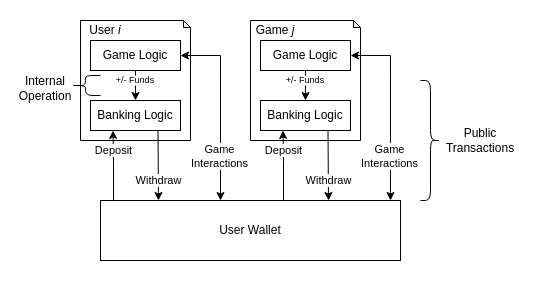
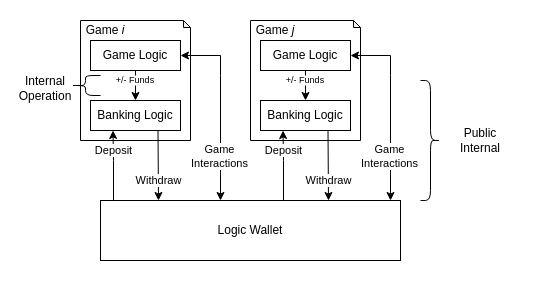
  <mxCell id="0" />
  <mxCell id="1" parent="0" />
- <mxCell id="2" value="User Wallet" style="rounded=0;whiteSpace=wrap;html=1;fillColor=default;" vertex="1" parent="1"><mxGeometry x="100" y="200" width="300" height="60" as="geometry" /></mxCell>
+ <mxCell id="2" value="Logic Wallet" style="rounded=0;whiteSpace=wrap;html=1;fillColor=default;" vertex="1" parent="1"><mxGeometry x="100" y="200" width="300" height="60" as="geometry" /></mxCell>
  <mxCell id="3" value="" style="shape=note;whiteSpace=wrap;html=1;backgroundOutline=1;darkOpacity=0.05;size=7;" vertex="1" parent="1"><mxGeometry x="80" y="20" width="110" height="120" as="geometry" /></mxCell>
  <mxCell id="4" style="edgeStyle=orthogonalEdgeStyle;rounded=0;orthogonalLoop=1;jettySize=auto;html=1;exitX=1;exitY=0.5;exitDx=0;exitDy=0;startArrow=classic;startFill=1;endArrow=classic;endFill=1;" edge="1" parent="1" source="7"><mxGeometry relative="1" as="geometry"><mxPoint x="220" y="200" as="targetPoint" /><Array as="points"><mxPoint x="220" y="75" /><mxPoint x="220" y="180" /></Array></mxGeometry></mxCell>
  <mxCell id="5" value="Game&lt;br&gt;Interactions" style="edgeLabel;html=1;align=center;verticalAlign=middle;resizable=0;points=[];" vertex="1" connectable="0" parent="4"><mxGeometry x="0.522" y="-2" relative="1" as="geometry"><mxPoint y="-1" as="offset" /></mxGeometry></mxCell>
  <mxCell id="6" style="edgeStyle=orthogonalEdgeStyle;rounded=0;orthogonalLoop=1;jettySize=auto;html=1;exitX=0.5;exitY=1;exitDx=0;exitDy=0;entryX=0.5;entryY=0;entryDx=0;entryDy=0;startArrow=none;startFill=0;endArrow=classic;endFill=1;" edge="1" parent="1" source="23" target="8"><mxGeometry relative="1" as="geometry" /></mxCell>
  <mxCell id="7" value="Game Logic" style="rounded=0;whiteSpace=wrap;html=1;" vertex="1" parent="1"><mxGeometry x="90" y="40" width="90" height="30" as="geometry" /></mxCell>
  <mxCell id="8" value="Banking Logic" style="rounded=0;whiteSpace=wrap;html=1;" vertex="1" parent="1"><mxGeometry x="90" y="100" width="90" height="30" as="geometry" /></mxCell>
  <mxCell id="9" value="Deposit" style="endArrow=classic;html=1;rounded=0;entryX=0.25;entryY=1;entryDx=0;entryDy=0;" edge="1" parent="1" target="8"><mxGeometry x="0.429" width="50" height="50" relative="1" as="geometry"><mxPoint x="113" y="200" as="sourcePoint" /><mxPoint x="170" y="180" as="targetPoint" /><Array as="points"><mxPoint x="113" y="160" /></Array><mxPoint as="offset" /></mxGeometry></mxCell>
  <mxCell id="10" value="Withdraw" style="endArrow=none;html=1;rounded=0;entryX=0.75;entryY=1;entryDx=0;entryDy=0;startArrow=classic;startFill=1;endFill=0;" edge="1" parent="1" target="8"><mxGeometry x="-0.428" width="50" height="50" relative="1" as="geometry"><mxPoint x="158" y="200" as="sourcePoint" /><mxPoint x="180" y="160" as="targetPoint" /><mxPoint as="offset" /></mxGeometry></mxCell>
- <mxCell id="11" value="User &lt;i&gt;i&lt;/i&gt;" style="text;html=1;strokeColor=none;fillColor=none;align=center;verticalAlign=middle;whiteSpace=wrap;rounded=0;" vertex="1" parent="1"><mxGeometry x="80" y="20" width="50" height="20" as="geometry" /></mxCell>
+ <mxCell id="11" value="Game &lt;i&gt;i&lt;/i&gt;" style="text;html=1;strokeColor=none;fillColor=none;align=center;verticalAlign=middle;whiteSpace=wrap;rounded=0;" vertex="1" parent="1"><mxGeometry x="80" y="20" width="50" height="20" as="geometry" /></mxCell>
  <mxCell id="12" value="" style="shape=note;whiteSpace=wrap;html=1;backgroundOutline=1;darkOpacity=0.05;size=7;" vertex="1" parent="1"><mxGeometry x="250" y="20" width="110" height="120" as="geometry" /></mxCell>
  <mxCell id="13" style="edgeStyle=orthogonalEdgeStyle;rounded=0;orthogonalLoop=1;jettySize=auto;html=1;exitX=1;exitY=0.5;exitDx=0;exitDy=0;startArrow=classic;startFill=1;endArrow=classic;endFill=1;" edge="1" parent="1" source="16"><mxGeometry relative="1" as="geometry"><mxPoint x="390" y="200" as="targetPoint" /><Array as="points"><mxPoint x="390" y="75" /><mxPoint x="390" y="180" /></Array></mxGeometry></mxCell>
  <mxCell id="14" value="Game&lt;br&gt;Interactions" style="edgeLabel;html=1;align=center;verticalAlign=middle;resizable=0;points=[];" vertex="1" connectable="0" parent="13"><mxGeometry x="0.522" y="-2" relative="1" as="geometry"><mxPoint y="-1" as="offset" /></mxGeometry></mxCell>
  <mxCell id="15" style="edgeStyle=orthogonalEdgeStyle;rounded=0;orthogonalLoop=1;jettySize=auto;html=1;exitX=0.5;exitY=1;exitDx=0;exitDy=0;entryX=0.5;entryY=0;entryDx=0;entryDy=0;startArrow=none;startFill=0;endArrow=classic;endFill=1;" edge="1" parent="1" source="25" target="17"><mxGeometry relative="1" as="geometry" /></mxCell>
  <mxCell id="16" value="Game Logic" style="rounded=0;whiteSpace=wrap;html=1;" vertex="1" parent="1"><mxGeometry x="260" y="40" width="90" height="30" as="geometry" /></mxCell>
  <mxCell id="17" value="Banking Logic" style="rounded=0;whiteSpace=wrap;html=1;" vertex="1" parent="1"><mxGeometry x="260" y="100" width="90" height="30" as="geometry" /></mxCell>
  <mxCell id="18" value="Deposit" style="endArrow=classic;html=1;rounded=0;entryX=0.25;entryY=1;entryDx=0;entryDy=0;" edge="1" parent="1" target="17"><mxGeometry x="0.429" width="50" height="50" relative="1" as="geometry"><mxPoint x="283" y="200" as="sourcePoint" /><mxPoint x="340" y="180" as="targetPoint" /><Array as="points"><mxPoint x="283" y="160" /></Array><mxPoint as="offset" /></mxGeometry></mxCell>
  <mxCell id="19" value="Withdraw" style="endArrow=none;html=1;rounded=0;entryX=0.75;entryY=1;entryDx=0;entryDy=0;startArrow=classic;startFill=1;endFill=0;" edge="1" parent="1" target="17"><mxGeometry x="-0.428" width="50" height="50" relative="1" as="geometry"><mxPoint x="328" y="200" as="sourcePoint" /><mxPoint x="350" y="160" as="targetPoint" /><mxPoint as="offset" /></mxGeometry></mxCell>
  <mxCell id="20" value="Game &lt;i&gt;j&lt;/i&gt;" style="text;html=1;strokeColor=none;fillColor=none;align=center;verticalAlign=middle;whiteSpace=wrap;rounded=0;" vertex="1" parent="1"><mxGeometry x="250" y="20" width="50" height="20" as="geometry" /></mxCell>
  <mxCell id="21" value="" style="shape=curlyBracket;whiteSpace=wrap;html=1;rounded=1;flipH=1;fillColor=default;" vertex="1" parent="1"><mxGeometry x="420" y="80" width="20" height="120" as="geometry" /></mxCell>
- <mxCell id="22" value="Public&lt;br&gt;Transactions" style="text;html=1;strokeColor=none;fillColor=none;align=center;verticalAlign=middle;whiteSpace=wrap;rounded=0;" vertex="1" parent="1"><mxGeometry x="440" y="126.25" width="80" height="27.5" as="geometry" /></mxCell>
+ <mxCell id="22" value="Public&lt;br&gt;Internal" style="text;html=1;strokeColor=none;fillColor=none;align=center;verticalAlign=middle;whiteSpace=wrap;rounded=0;" vertex="1" parent="1"><mxGeometry x="440" y="126.25" width="80" height="27.5" as="geometry" /></mxCell>
  <mxCell id="23" value="+/- Funds" style="text;html=1;strokeColor=none;fillColor=none;align=center;verticalAlign=middle;whiteSpace=wrap;rounded=0;fontSize=9;" vertex="1" parent="1"><mxGeometry x="110" y="75" width="50" height="10" as="geometry" /></mxCell>
  <mxCell id="24" value="" style="edgeStyle=orthogonalEdgeStyle;rounded=0;orthogonalLoop=1;jettySize=auto;html=1;exitX=0.5;exitY=1;exitDx=0;exitDy=0;entryX=0.5;entryY=0;entryDx=0;entryDy=0;startArrow=none;startFill=0;endArrow=none;endFill=1;" edge="1" parent="1" source="7" target="23"><mxGeometry relative="1" as="geometry"><mxPoint x="135" y="70" as="sourcePoint" /><mxPoint x="135" y="100" as="targetPoint" /></mxGeometry></mxCell>
  <mxCell id="25" value="+/- Funds" style="text;html=1;strokeColor=none;fillColor=none;align=center;verticalAlign=middle;whiteSpace=wrap;rounded=0;fontSize=9;" vertex="1" parent="1"><mxGeometry x="280" y="75" width="50" height="10" as="geometry" /></mxCell>
  <mxCell id="26" value="" style="edgeStyle=orthogonalEdgeStyle;rounded=0;orthogonalLoop=1;jettySize=auto;html=1;exitX=0.5;exitY=1;exitDx=0;exitDy=0;entryX=0.5;entryY=0;entryDx=0;entryDy=0;startArrow=none;startFill=0;endArrow=none;endFill=1;" edge="1" parent="1" source="16" target="25"><mxGeometry relative="1" as="geometry"><mxPoint x="305" y="70" as="sourcePoint" /><mxPoint x="305" y="100" as="targetPoint" /></mxGeometry></mxCell>
  <mxCell id="27" value="" style="shape=curlyBracket;whiteSpace=wrap;html=1;rounded=1;flipH=1;fillColor=default;size=0.5;rotation=-180;" vertex="1" parent="1"><mxGeometry x="70" y="75" width="30" height="20" as="geometry" /></mxCell>
  <mxCell id="28" value="Internal&lt;br&gt;Operation" style="text;html=1;strokeColor=none;fillColor=none;align=center;verticalAlign=middle;whiteSpace=wrap;rounded=0;" vertex="1" parent="1"><mxGeometry x="20" y="75" width="50" height="25" as="geometry" /></mxCell>
